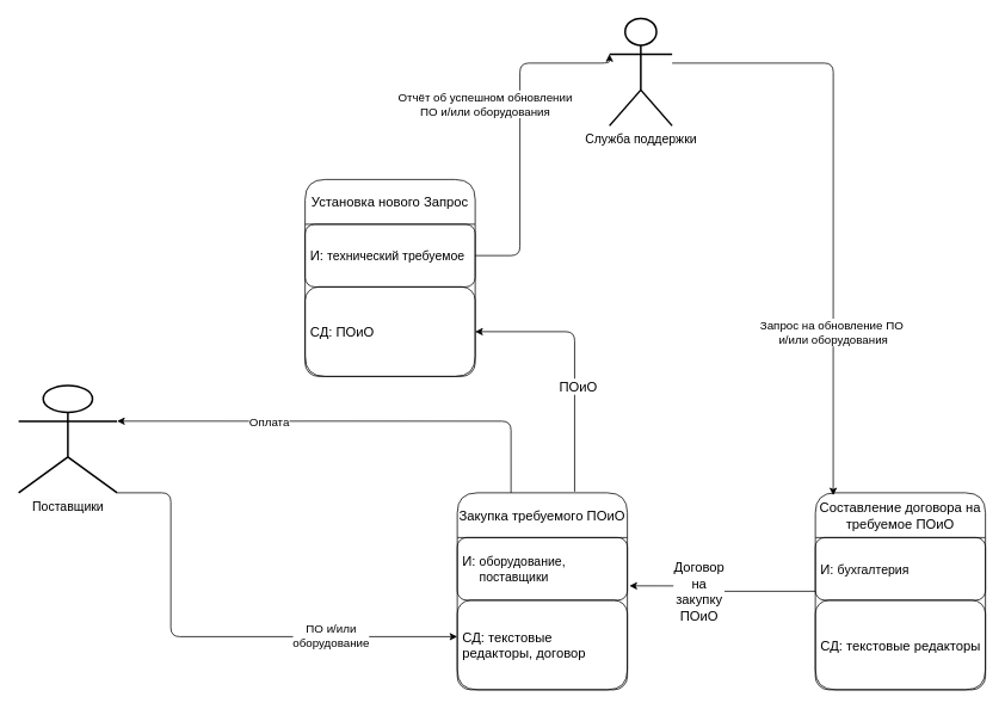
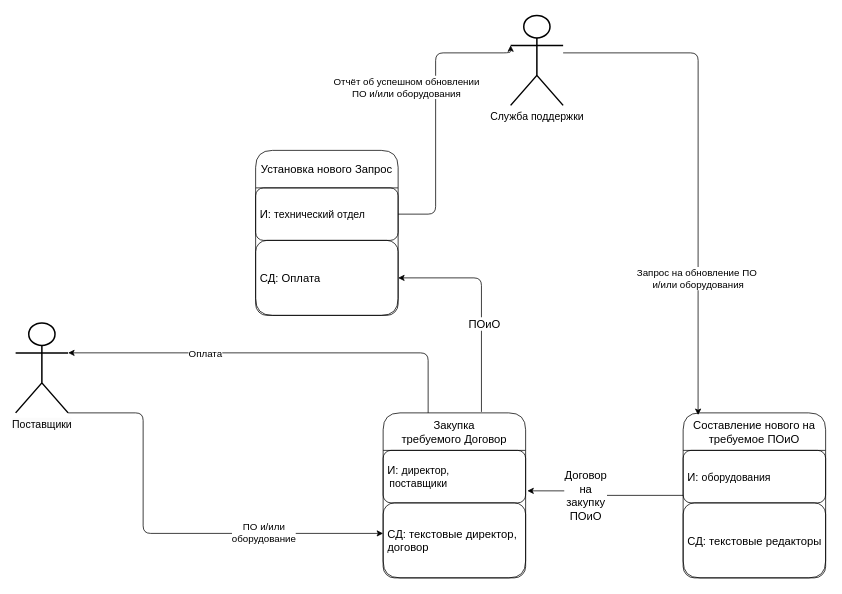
  <mxCell id="0" />
  <mxCell id="1" parent="0" />
  <mxCell id="2" style="edgeStyle=orthogonalEdgeStyle;rounded=1;orthogonalLoop=1;jettySize=auto;html=1;entryX=1;entryY=0.5;entryDx=0;entryDy=0;exitX=0.69;exitY=-0.006;exitDx=0;exitDy=0;exitPerimeter=0;" parent="1" source="11" target="20" edge="1"><mxGeometry relative="1" as="geometry"><mxPoint x="220" y="320" as="targetPoint" /></mxGeometry></mxCell>
  <mxCell id="3" value="&lt;span style=&quot;font-size: 15px; text-wrap-mode: wrap;&quot;&gt;ПОиО&lt;/span&gt;" style="edgeLabel;html=1;align=center;verticalAlign=middle;resizable=0;points=[];rounded=1;" parent="2" vertex="1" connectable="0"><mxGeometry x="0.165" y="-3" relative="1" as="geometry"><mxPoint y="51" as="offset" /></mxGeometry></mxCell>
- <mxCell id="4" value="&lt;span style=&quot;font-size: 14px; background-color: rgb(251, 251, 251);&quot;&gt;Поставщики&lt;/span&gt;" style="shape=umlActor;verticalLabelPosition=bottom;verticalAlign=top;html=1;outlineConnect=0;strokeWidth=2;rounded=1;" parent="1" vertex="1"><mxGeometry x="20" y="430" width="110" height="120" as="geometry" /></mxCell>
+ <mxCell id="4" value="&lt;span style=&quot;font-size: 14px; background-color: rgb(251, 251, 251);&quot;&gt;Поставщики&lt;/span&gt;" style="shape=umlActor;verticalLabelPosition=bottom;verticalAlign=top;html=1;outlineConnect=0;strokeWidth=2;rounded=1;" parent="1" vertex="1"><mxGeometry y="430" width="70" height="120" as="geometry" x="20" /></mxCell>
  <mxCell id="5" value="&lt;span style=&quot;font-size: 14px;&quot;&gt;Служба поддержки&lt;/span&gt;" style="shape=umlActor;verticalLabelPosition=bottom;verticalAlign=top;html=1;outlineConnect=0;strokeWidth=2;rounded=1;" parent="1" vertex="1"><mxGeometry x="680" y="20" width="70" height="120" as="geometry" /></mxCell>
- <mxCell id="6" value="&lt;font style=&quot;font-size: 15px;&quot;&gt;Составление договора на требуемое ПОиО&lt;/font&gt;" style="swimlane;fontStyle=0;childLayout=stackLayout;horizontal=1;startSize=50;horizontalStack=0;resizeParent=1;resizeParentMax=0;resizeLast=0;collapsible=1;marginBottom=0;whiteSpace=wrap;html=1;rounded=1;" parent="1" vertex="1"><mxGeometry x="910" y="550" width="190" height="220" as="geometry"><mxRectangle x="240" y="60" width="210" height="50" as="alternateBounds" /></mxGeometry></mxCell>
- <mxCell id="7" value="&lt;div style=&quot;text-align: center;&quot;&gt;&lt;span style=&quot;font-size: 15px; background-color: initial;&quot;&gt;И: &lt;/span&gt;&lt;span style=&quot;background-color: initial; font-size: 14px; text-wrap-mode: nowrap;&quot;&gt;бухгалтерия&lt;/span&gt;&lt;/div&gt;" style="text;strokeColor=default;fillColor=none;align=left;verticalAlign=middle;spacingLeft=4;spacingRight=4;overflow=hidden;points=[[0,0.5],[1,0.5]];portConstraint=eastwest;rotatable=0;whiteSpace=wrap;html=1;rounded=1;" parent="6" vertex="1"><mxGeometry y="50" width="190" height="70" as="geometry" /></mxCell>
+ <mxCell id="6" value="&lt;font style=&quot;font-size: 15px;&quot;&gt;Составление нового на требуемое ПОиО&lt;/font&gt;" style="swimlane;fontStyle=0;childLayout=stackLayout;horizontal=1;startSize=50;horizontalStack=0;resizeParent=1;resizeParentMax=0;resizeLast=0;collapsible=1;marginBottom=0;whiteSpace=wrap;html=1;rounded=1;" parent="1" vertex="1"><mxGeometry x="910" y="550" width="190" height="220" as="geometry"><mxRectangle x="240" y="60" width="210" height="50" as="alternateBounds" /></mxGeometry></mxCell>
+ <mxCell id="7" value="&lt;div style=&quot;text-align: center;&quot;&gt;&lt;span style=&quot;font-size: 15px; background-color: initial;&quot;&gt;И: &lt;/span&gt;&lt;span style=&quot;background-color: initial; font-size: 14px; text-wrap-mode: nowrap;&quot;&gt;оборудования&lt;/span&gt;&lt;/div&gt;" style="text;strokeColor=default;fillColor=none;align=left;verticalAlign=middle;spacingLeft=4;spacingRight=4;overflow=hidden;points=[[0,0.5],[1,0.5]];portConstraint=eastwest;rotatable=0;whiteSpace=wrap;html=1;rounded=1;" parent="6" vertex="1"><mxGeometry y="50" width="190" height="70" as="geometry" /></mxCell>
  <mxCell id="8" value="&lt;p&gt;&lt;font style=&quot;font-size: 15px;&quot; face=&quot;Helvetica&quot;&gt;СД: текстовые редакторы&lt;/font&gt;&lt;/p&gt;" style="text;strokeColor=default;fillColor=none;align=left;verticalAlign=middle;spacingLeft=4;spacingRight=4;overflow=hidden;points=[[0,0.5],[1,0.5]];portConstraint=eastwest;rotatable=0;whiteSpace=wrap;html=1;rounded=1;" parent="6" vertex="1"><mxGeometry y="120" width="190" height="100" as="geometry" /></mxCell>
  <mxCell id="9" style="edgeStyle=orthogonalEdgeStyle;rounded=1;orthogonalLoop=1;jettySize=auto;html=1;entryX=0.105;entryY=0.013;entryDx=0;entryDy=0;entryPerimeter=0;" parent="1" source="5" target="6" edge="1"><mxGeometry relative="1" as="geometry"><Array as="points"><mxPoint x="930" y="70" /></Array><mxPoint x="980" y="540" as="targetPoint" /></mxGeometry></mxCell>
  <mxCell id="10" value="&lt;span style=&quot;font-size: 13px;&quot;&gt;Запрос на обновление ПО&amp;nbsp;&lt;/span&gt;&lt;div&gt;&lt;span style=&quot;font-size: 13px;&quot;&gt;и/или оборудования&lt;/span&gt;&lt;/div&gt;" style="edgeLabel;html=1;align=center;verticalAlign=middle;resizable=0;points=[];rounded=1;" parent="9" vertex="1" connectable="0"><mxGeometry x="0.023" y="3" relative="1" as="geometry"><mxPoint x="-3" y="141" as="offset" /></mxGeometry></mxCell>
- <mxCell id="11" value="&lt;font style=&quot;font-size: 15px;&quot;&gt;Закупка требуемого&amp;nbsp;&lt;/font&gt;&lt;span style=&quot;font-size: 15px;&quot;&gt;ПОиО&lt;/span&gt;" style="swimlane;fontStyle=0;childLayout=stackLayout;horizontal=1;startSize=50;horizontalStack=0;resizeParent=1;resizeParentMax=0;resizeLast=0;collapsible=1;marginBottom=0;whiteSpace=wrap;html=1;rounded=1;" parent="1" vertex="1"><mxGeometry x="510" y="550" width="190" height="220" as="geometry"><mxRectangle x="240" y="60" width="210" height="50" as="alternateBounds" /></mxGeometry></mxCell>
- <mxCell id="12" value="&lt;div style=&quot;text-align: center;&quot;&gt;&lt;span style=&quot;font-size: 15px; background-color: initial;&quot;&gt;И: &lt;/span&gt;&lt;span style=&quot;background-color: initial; font-size: 14px; text-wrap-mode: nowrap;&quot;&gt;оборудование,&lt;/span&gt;&lt;/div&gt;&lt;div style=&quot;text-align: center;&quot;&gt;&lt;span style=&quot;background-color: initial; font-size: 14px; text-wrap-mode: nowrap;&quot;&gt;поставщики&lt;/span&gt;&lt;/div&gt;" style="text;strokeColor=default;fillColor=none;align=left;verticalAlign=middle;spacingLeft=4;spacingRight=4;overflow=hidden;points=[[0,0.5],[1,0.5]];portConstraint=eastwest;rotatable=0;whiteSpace=wrap;html=1;rounded=1;" parent="11" vertex="1"><mxGeometry y="50" width="190" height="70" as="geometry" /></mxCell>
- <mxCell id="13" value="&lt;p&gt;&lt;font style=&quot;font-size: 15px;&quot; face=&quot;Helvetica&quot;&gt;СД: текстовые редакторы, договор&lt;/font&gt;&lt;/p&gt;" style="text;strokeColor=default;fillColor=none;align=left;verticalAlign=middle;spacingLeft=4;spacingRight=4;overflow=hidden;points=[[0,0.5],[1,0.5]];portConstraint=eastwest;rotatable=0;whiteSpace=wrap;html=1;rounded=1;" parent="11" vertex="1"><mxGeometry y="120" width="190" height="100" as="geometry" /></mxCell>
+ <mxCell id="11" value="&lt;font style=&quot;font-size: 15px;&quot;&gt;Закупка требуемого&amp;nbsp;&lt;/font&gt;&lt;span style=&quot;font-size: 15px;&quot;&gt;Договор&lt;/span&gt;" style="swimlane;fontStyle=0;childLayout=stackLayout;horizontal=1;startSize=50;horizontalStack=0;resizeParent=1;resizeParentMax=0;resizeLast=0;collapsible=1;marginBottom=0;whiteSpace=wrap;html=1;rounded=1;" parent="1" vertex="1"><mxGeometry x="510" y="550" width="190" height="220" as="geometry"><mxRectangle x="240" y="60" width="210" height="50" as="alternateBounds" /></mxGeometry></mxCell>
+ <mxCell id="12" value="&lt;div style=&quot;text-align: center;&quot;&gt;&lt;span style=&quot;font-size: 15px; background-color: initial;&quot;&gt;И: &lt;/span&gt;&lt;span style=&quot;background-color: initial; font-size: 14px; text-wrap-mode: nowrap;&quot;&gt;директор,&lt;/span&gt;&lt;/div&gt;&lt;div style=&quot;text-align: center;&quot;&gt;&lt;span style=&quot;background-color: initial; font-size: 14px; text-wrap-mode: nowrap;&quot;&gt;поставщики&lt;/span&gt;&lt;/div&gt;" style="text;strokeColor=default;fillColor=none;align=left;verticalAlign=middle;spacingLeft=4;spacingRight=4;overflow=hidden;points=[[0,0.5],[1,0.5]];portConstraint=eastwest;rotatable=0;whiteSpace=wrap;html=1;rounded=1;" parent="11" vertex="1"><mxGeometry y="50" width="190" height="70" as="geometry" /></mxCell>
+ <mxCell id="13" value="&lt;p&gt;&lt;font style=&quot;font-size: 15px;&quot; face=&quot;Helvetica&quot;&gt;СД: текстовые директор, договор&lt;/font&gt;&lt;/p&gt;" style="text;strokeColor=default;fillColor=none;align=left;verticalAlign=middle;spacingLeft=4;spacingRight=4;overflow=hidden;points=[[0,0.5],[1,0.5]];portConstraint=eastwest;rotatable=0;whiteSpace=wrap;html=1;rounded=1;" parent="11" vertex="1"><mxGeometry y="120" width="190" height="100" as="geometry" /></mxCell>
  <mxCell id="14" style="edgeStyle=orthogonalEdgeStyle;rounded=1;orthogonalLoop=1;jettySize=auto;html=1;exitX=1;exitY=1;exitDx=0;exitDy=0;exitPerimeter=0;entryX=0;entryY=0.407;entryDx=0;entryDy=0;entryPerimeter=0;" parent="1" source="4" target="13" edge="1"><mxGeometry relative="1" as="geometry"><Array as="points"><mxPoint x="190" y="550" /><mxPoint x="190" y="711" /></Array></mxGeometry></mxCell>
  <mxCell id="15" value="&lt;span style=&quot;font-size: 13px;&quot;&gt;ПО&amp;nbsp;&lt;/span&gt;&lt;span style=&quot;font-size: 13px;&quot;&gt;и/или&lt;/span&gt;&lt;div&gt;&lt;span style=&quot;font-size: 13px;&quot;&gt;оборудование&lt;/span&gt;&lt;/div&gt;" style="edgeLabel;html=1;align=center;verticalAlign=middle;resizable=0;points=[];rounded=1;" parent="14" vertex="1" connectable="0"><mxGeometry x="0.105" y="-3" relative="1" as="geometry"><mxPoint x="100" y="-4" as="offset" /></mxGeometry></mxCell>
  <mxCell id="16" style="edgeStyle=orthogonalEdgeStyle;rounded=1;orthogonalLoop=1;jettySize=auto;html=1;exitX=0.316;exitY=0;exitDx=0;exitDy=0;entryX=1;entryY=0.333;entryDx=0;entryDy=0;entryPerimeter=0;exitPerimeter=0;" parent="1" source="11" target="4" edge="1"><mxGeometry relative="1" as="geometry"><Array as="points"><mxPoint x="570" y="470" /></Array></mxGeometry></mxCell>
  <mxCell id="17" value="&lt;span style=&quot;font-size: 13px;&quot;&gt;Оплата&lt;/span&gt;" style="edgeLabel;html=1;align=center;verticalAlign=middle;resizable=0;points=[];rounded=1;" parent="16" vertex="1" connectable="0"><mxGeometry x="0.345" y="1" relative="1" as="geometry"><mxPoint as="offset" /></mxGeometry></mxCell>
  <mxCell id="18" value="&lt;span style=&quot;font-size: 15px;&quot;&gt;Установка нового Запрос&lt;/span&gt;" style="swimlane;fontStyle=0;childLayout=stackLayout;horizontal=1;startSize=50;horizontalStack=0;resizeParent=1;resizeParentMax=0;resizeLast=0;collapsible=1;marginBottom=0;whiteSpace=wrap;html=1;rounded=1;" parent="1" vertex="1"><mxGeometry x="340" y="200" width="190" height="220" as="geometry"><mxRectangle x="240" y="60" width="210" height="50" as="alternateBounds" /></mxGeometry></mxCell>
- <mxCell id="19" value="&lt;div style=&quot;text-align: center;&quot;&gt;&lt;span style=&quot;font-size: 15px; background-color: initial;&quot;&gt;И:&amp;nbsp;&lt;/span&gt;&lt;span style=&quot;background-color: initial; font-size: 14px; text-wrap-mode: nowrap;&quot;&gt;технический требуемое&lt;/span&gt;&lt;/div&gt;" style="text;strokeColor=default;fillColor=none;align=left;verticalAlign=middle;spacingLeft=4;spacingRight=4;overflow=hidden;points=[[0,0.5],[1,0.5]];portConstraint=eastwest;rotatable=0;whiteSpace=wrap;html=1;rounded=1;" parent="18" vertex="1"><mxGeometry y="50" width="190" height="70" as="geometry" /></mxCell>
- <mxCell id="20" value="&lt;p&gt;&lt;font style=&quot;font-size: 15px;&quot; face=&quot;Helvetica&quot;&gt;СД: ПОиО&lt;/font&gt;&lt;/p&gt;" style="text;strokeColor=default;fillColor=none;align=left;verticalAlign=middle;spacingLeft=4;spacingRight=4;overflow=hidden;points=[[0,0.5],[1,0.5]];portConstraint=eastwest;rotatable=0;whiteSpace=wrap;html=1;rounded=1;" parent="18" vertex="1"><mxGeometry y="120" width="190" height="100" as="geometry" /></mxCell>
+ <mxCell id="19" value="&lt;div style=&quot;text-align: center;&quot;&gt;&lt;span style=&quot;font-size: 15px; background-color: initial;&quot;&gt;И:&amp;nbsp;&lt;/span&gt;&lt;span style=&quot;background-color: initial; font-size: 14px; text-wrap-mode: nowrap;&quot;&gt;технический отдел&lt;/span&gt;&lt;/div&gt;" style="text;strokeColor=default;fillColor=none;align=left;verticalAlign=middle;spacingLeft=4;spacingRight=4;overflow=hidden;points=[[0,0.5],[1,0.5]];portConstraint=eastwest;rotatable=0;whiteSpace=wrap;html=1;rounded=1;" parent="18" vertex="1"><mxGeometry y="50" width="190" height="70" as="geometry" /></mxCell>
+ <mxCell id="20" value="&lt;p&gt;&lt;font style=&quot;font-size: 15px;&quot; face=&quot;Helvetica&quot;&gt;СД: Оплата&lt;/font&gt;&lt;/p&gt;" style="text;strokeColor=default;fillColor=none;align=left;verticalAlign=middle;spacingLeft=4;spacingRight=4;overflow=hidden;points=[[0,0.5],[1,0.5]];portConstraint=eastwest;rotatable=0;whiteSpace=wrap;html=1;rounded=1;" parent="18" vertex="1"><mxGeometry y="120" width="190" height="100" as="geometry" /></mxCell>
  <mxCell id="21" style="edgeStyle=orthogonalEdgeStyle;rounded=1;orthogonalLoop=1;jettySize=auto;html=1;entryX=0;entryY=0.333;entryDx=0;entryDy=0;entryPerimeter=0;" parent="1" source="19" target="5" edge="1"><mxGeometry relative="1" as="geometry"><Array as="points"><mxPoint x="580" y="285" /><mxPoint x="580" y="70" /></Array></mxGeometry></mxCell>
  <mxCell id="22" value="&lt;span style=&quot;font-size: 13px;&quot;&gt;Отчёт об успешном обновлении&lt;/span&gt;&lt;div&gt;&lt;span style=&quot;font-size: 13px;&quot;&gt;ПО&amp;nbsp;&lt;/span&gt;&lt;span style=&quot;font-size: 13px;&quot;&gt;и/или оборудования&lt;/span&gt;&lt;/div&gt;" style="edgeLabel;html=1;align=center;verticalAlign=middle;resizable=0;points=[];rounded=1;" parent="21" vertex="1" connectable="0"><mxGeometry x="0.192" y="2" relative="1" as="geometry"><mxPoint x="-38" y="4" as="offset" /></mxGeometry></mxCell>
  <mxCell id="23" style="edgeStyle=orthogonalEdgeStyle;rounded=1;orthogonalLoop=1;jettySize=auto;html=1;exitX=0;exitY=0.857;exitDx=0;exitDy=0;exitPerimeter=0;entryX=1.012;entryY=0.771;entryDx=0;entryDy=0;entryPerimeter=0;" edge="1" parent="1" source="7" target="12"><mxGeometry relative="1" as="geometry"><mxPoint x="850" y="320" as="sourcePoint" /><Array as="points"><mxPoint x="780" y="660" /><mxPoint x="780" y="654" /></Array></mxGeometry></mxCell>
  <mxCell id="24" value="&lt;span style=&quot;font-size: 15px; text-wrap-mode: wrap;&quot;&gt;Договор на закупку ПОиО&lt;/span&gt;" style="edgeLabel;html=1;align=center;verticalAlign=middle;resizable=0;points=[];rounded=1;" vertex="1" connectable="0" parent="23"><mxGeometry x="0.114" y="-2" relative="1" as="geometry"><mxPoint x="-11" y="2" as="offset" /></mxGeometry></mxCell>
